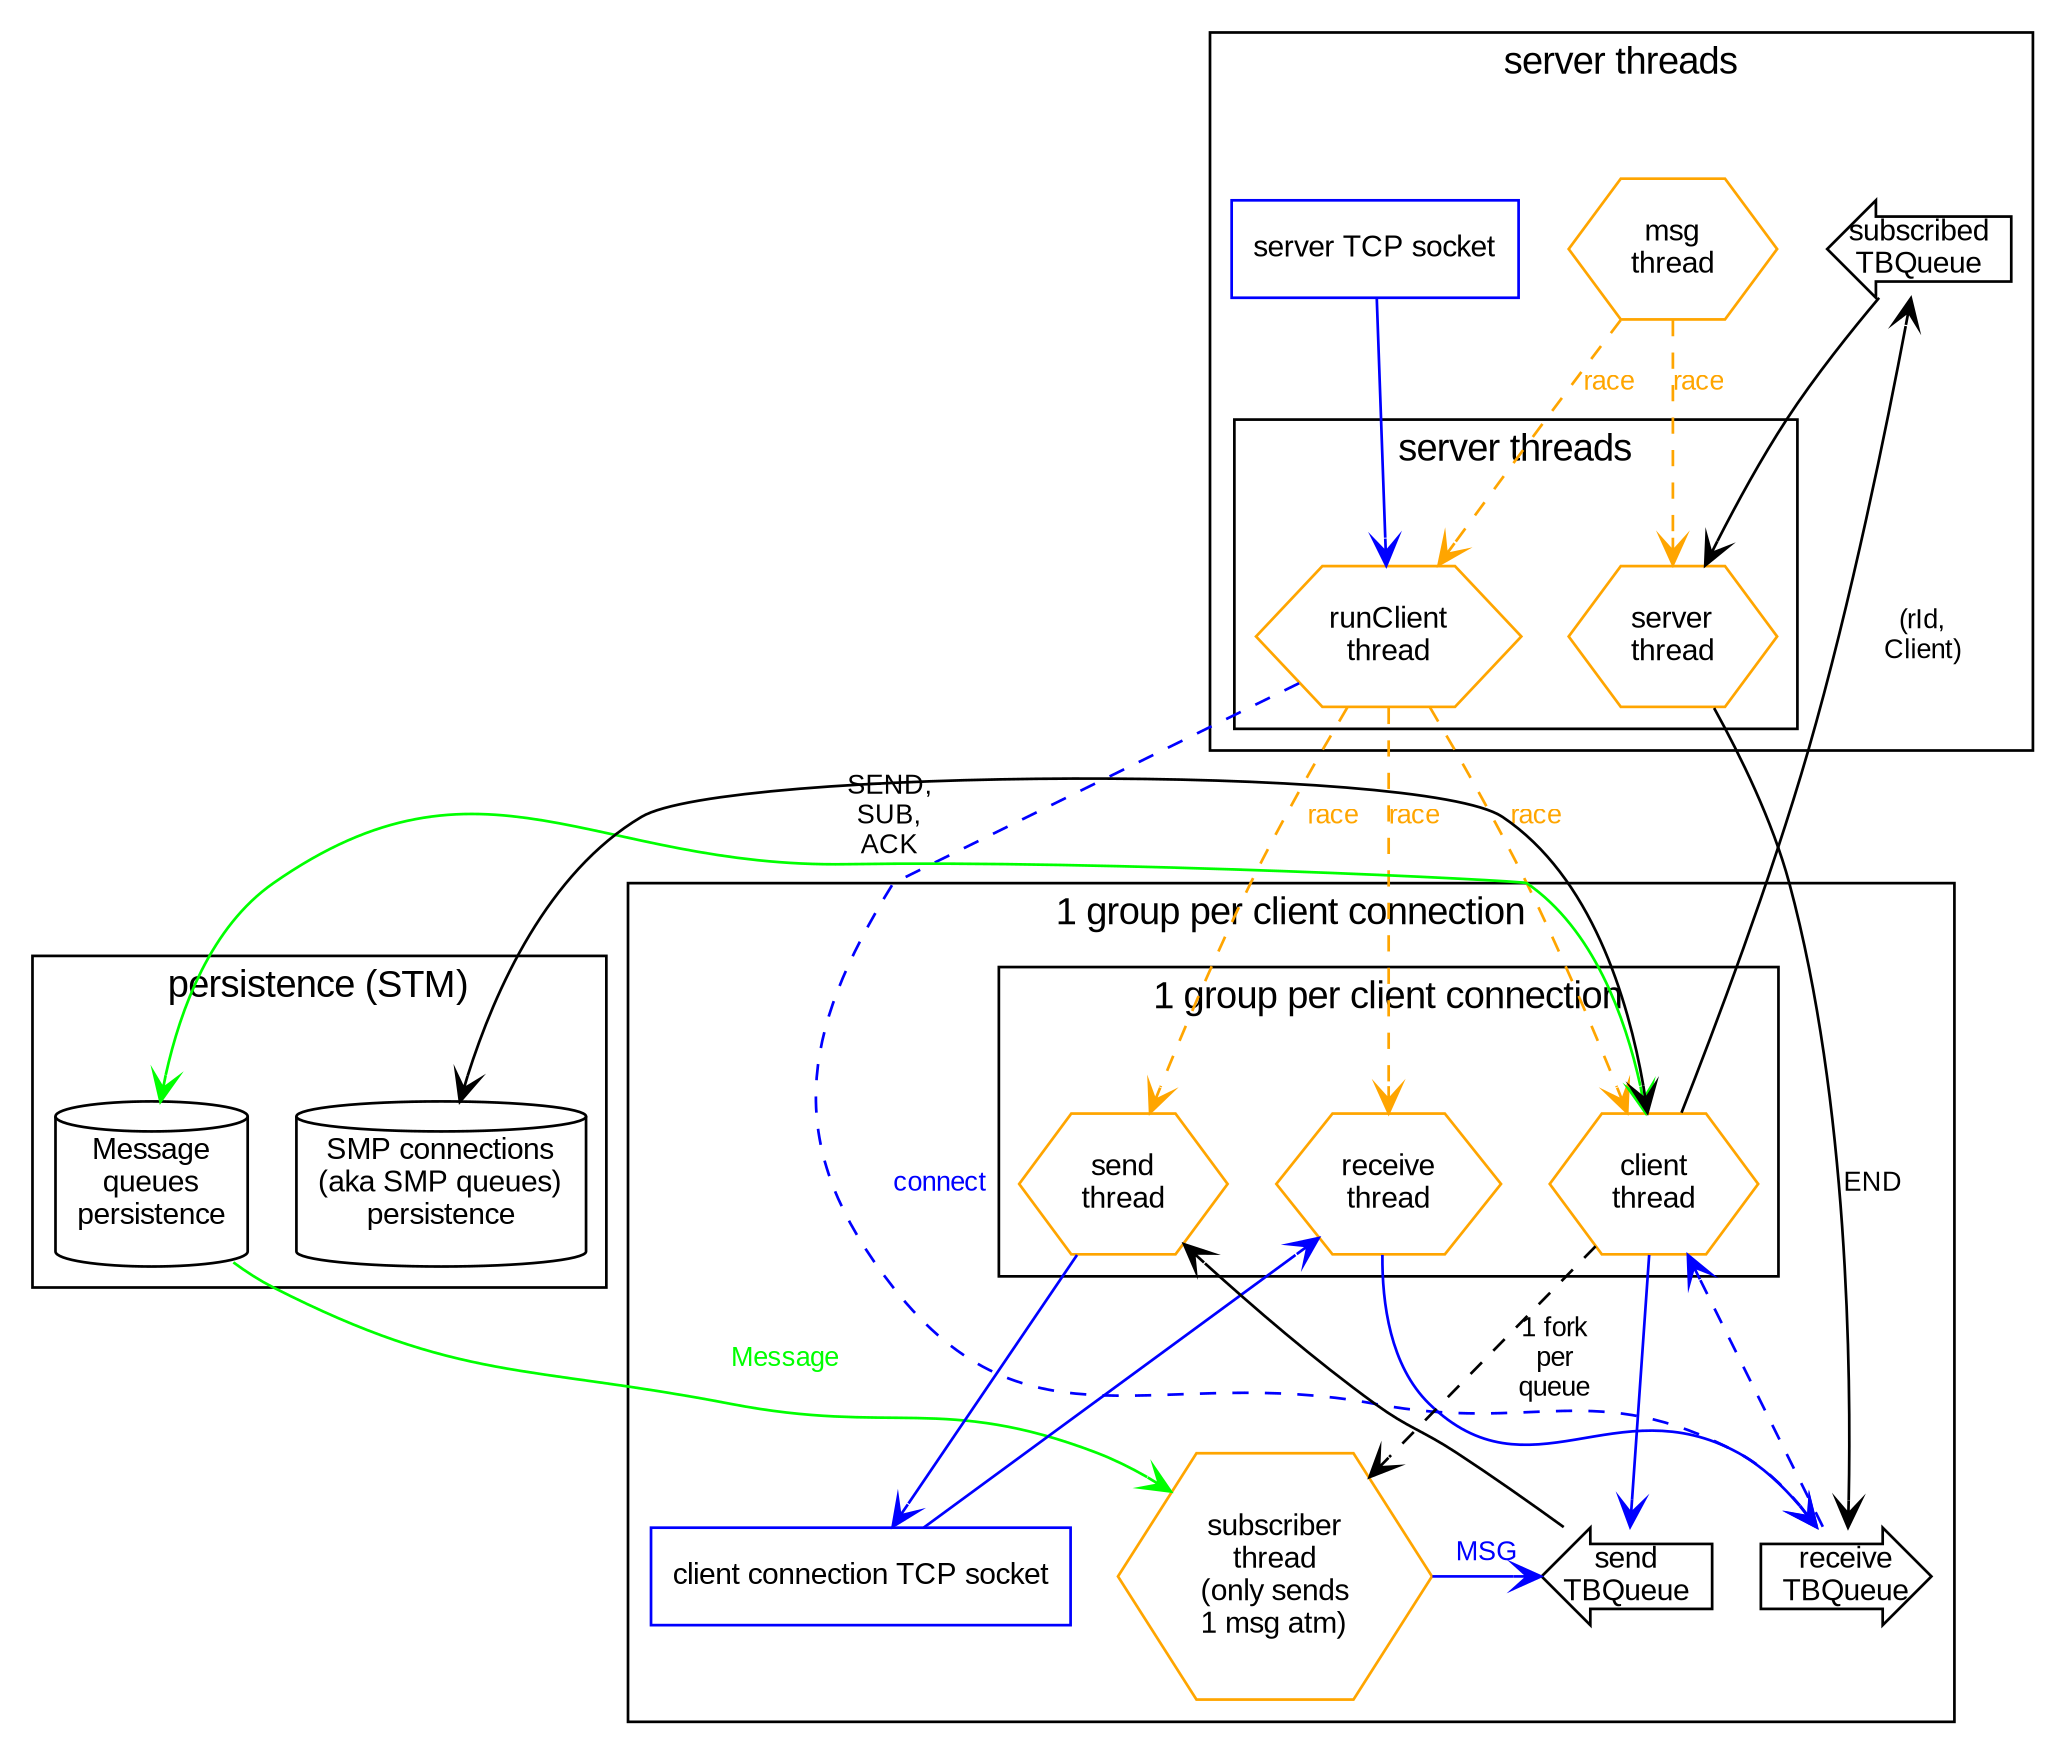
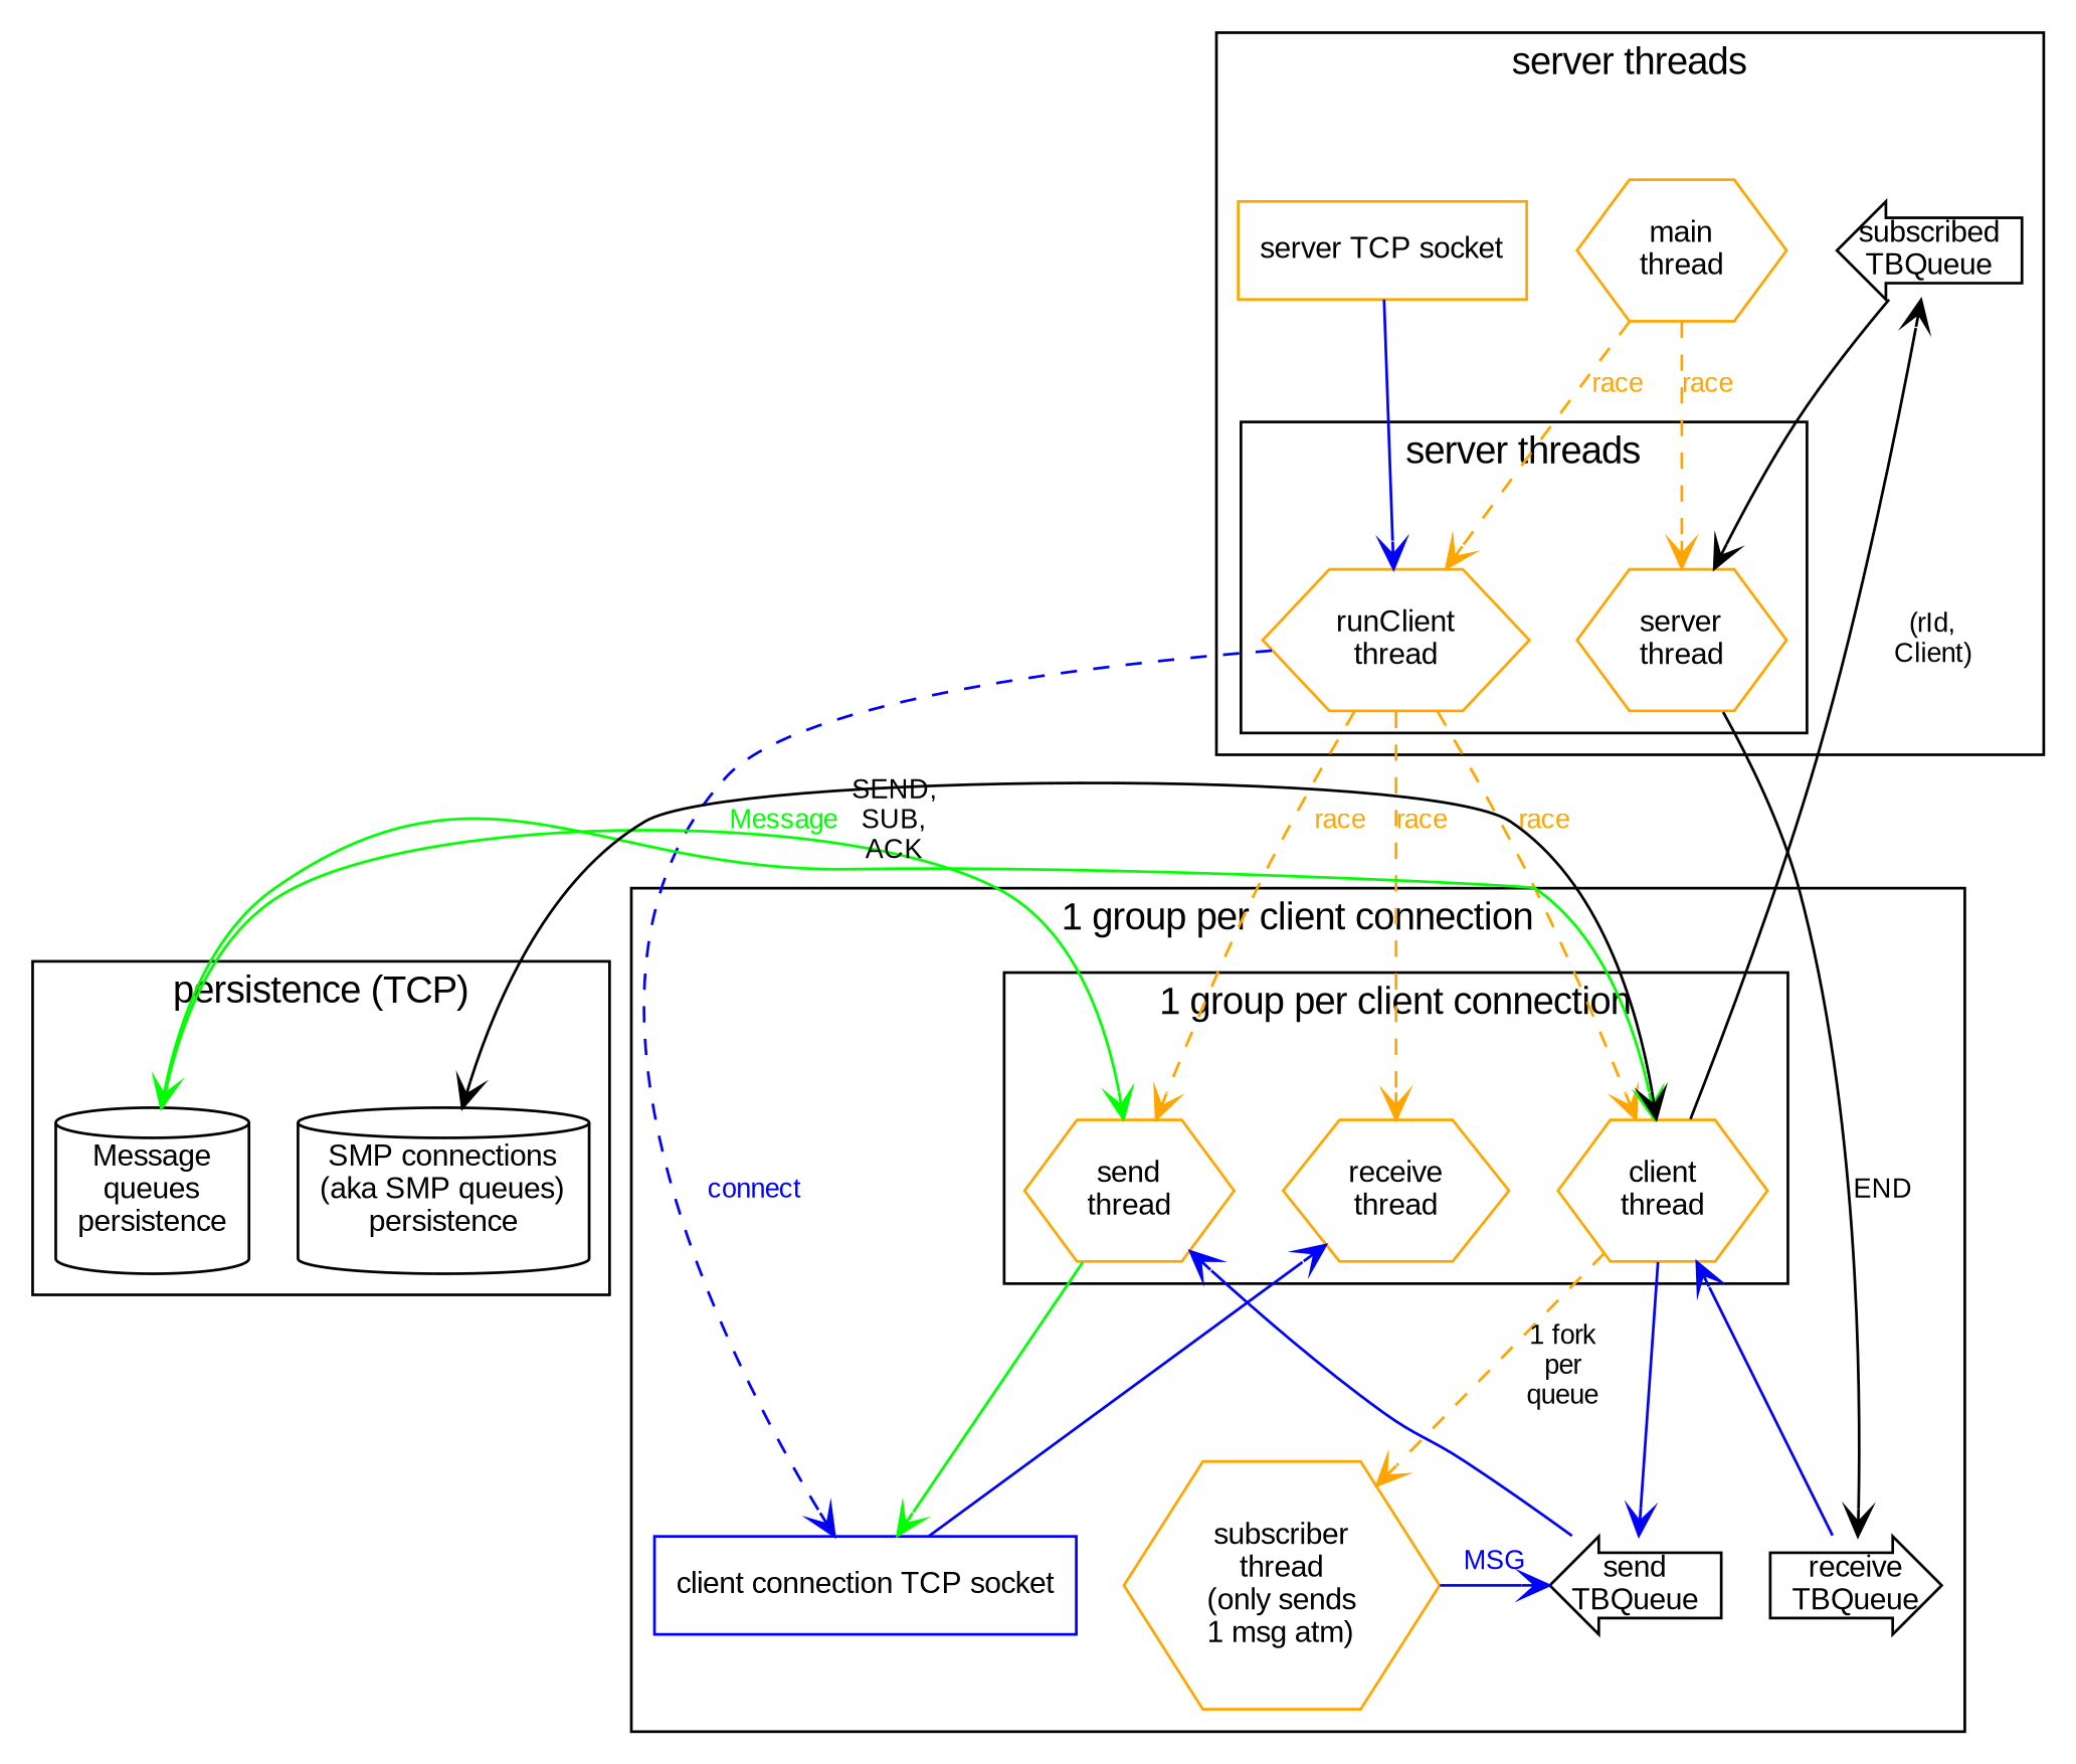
  digraph {
    fontname=arial
    node [color=orange fontname=arial fontsize=11 shape=hexagon]
    edge [arrowhead=open arrowtail=open color=blue fontname=arial fontsize=10]
    n1 [label="runClient\nthread"]
    n2 [label="server\nthread"]
-   n3 [label="msg\nthread"]
-   n4 [color=blue label="server TCP socket" shape=box]
+   n3 [label="main\nthread"]
+   n4 [label="server TCP socket" shape=box]
    n5 [label="subscribed\nTBQueue" shape=larrow color=""]
    n6 [label="Message\nqueues\npersistence" shape=cylinder color=""]
    n7 [label="SMP connections\n(aka SMP queues)\npersistence" shape=cylinder color=""]
    n8 [label="receive\nthread"]
    n9 [label="client\nthread"]
    n10 [label="send\nthread"]
    n11 [label="subscriber\nthread\n(only sends\n1 msg atm)"]
    n12 [color=blue label="client connection TCP socket" shape=box]
    n13 [label="receive\nTBQueue" shape=rarrow color=""]
    n14 [label="send\nTBQueue" shape=larrow color=""]
    subgraph cluster_1 {
      label="server threads"
      n3
      n4
      n5
      subgraph cluster_2 {
        n1
        n2
      }
    }
    subgraph cluster_3 {
-     label="persistence (STM)"
+     label="persistence (TCP)"
      n6
      n7
    }
    subgraph cluster_4 {
      label="1 group per client connection"
      n11
      n12
      n13
      n14
      subgraph cluster_5 {
        n8
        n9
        n10
      }
    }
    n1 -> n8 [color=orange fontcolor=orange label=race style=dashed]
    n1 -> n9 [color=orange fontcolor=orange label=race style=dashed]
    n1 -> n10 [color=orange fontcolor=orange label=race style=dashed]
-   n1 -> n13 [fontcolor=blue label=connect style=dashed]
+   n1 -> n12 [fontcolor=blue label=connect style=dashed]
    n2 -> n13 [label=END color=""]
    n3 -> n1 [color=orange fontcolor=orange label=race style=dashed]
    n3 -> n2 [color=orange fontcolor=orange label=race style=dashed]
    n4 -> n1
    n5 -> n2 [color=""]
-   n6 -> n11 [color=green fontcolor=green label=Message]
-   n8 -> n13
+   n6 -> n10 [color=green fontcolor=green label=Message]
    n9 -> n5 [label="(rId,\nClient)" color=""]
    n9 -> n6 [color=green dir=both label="SEND,\nSUB,\nACK"]
    n9 -> n7 [dir=both color=""]
-   n9 -> n11 [color=black label="1 fork\nper\nqueue" style=dashed]
+   n9 -> n11 [color=orange label="1 fork\nper\nqueue" style=dashed]
    n9 -> n14
-   n10 -> n12
+   n10 -> n12 [color=green]
    n11 -> n14 [constraint=false fontcolor=blue label=MSG]
    n12 -> n8
-   n13 -> n9 [style=dashed]
-   n14 -> n10 [color=black]
+   n13 -> n9
+   n14 -> n10
  }
